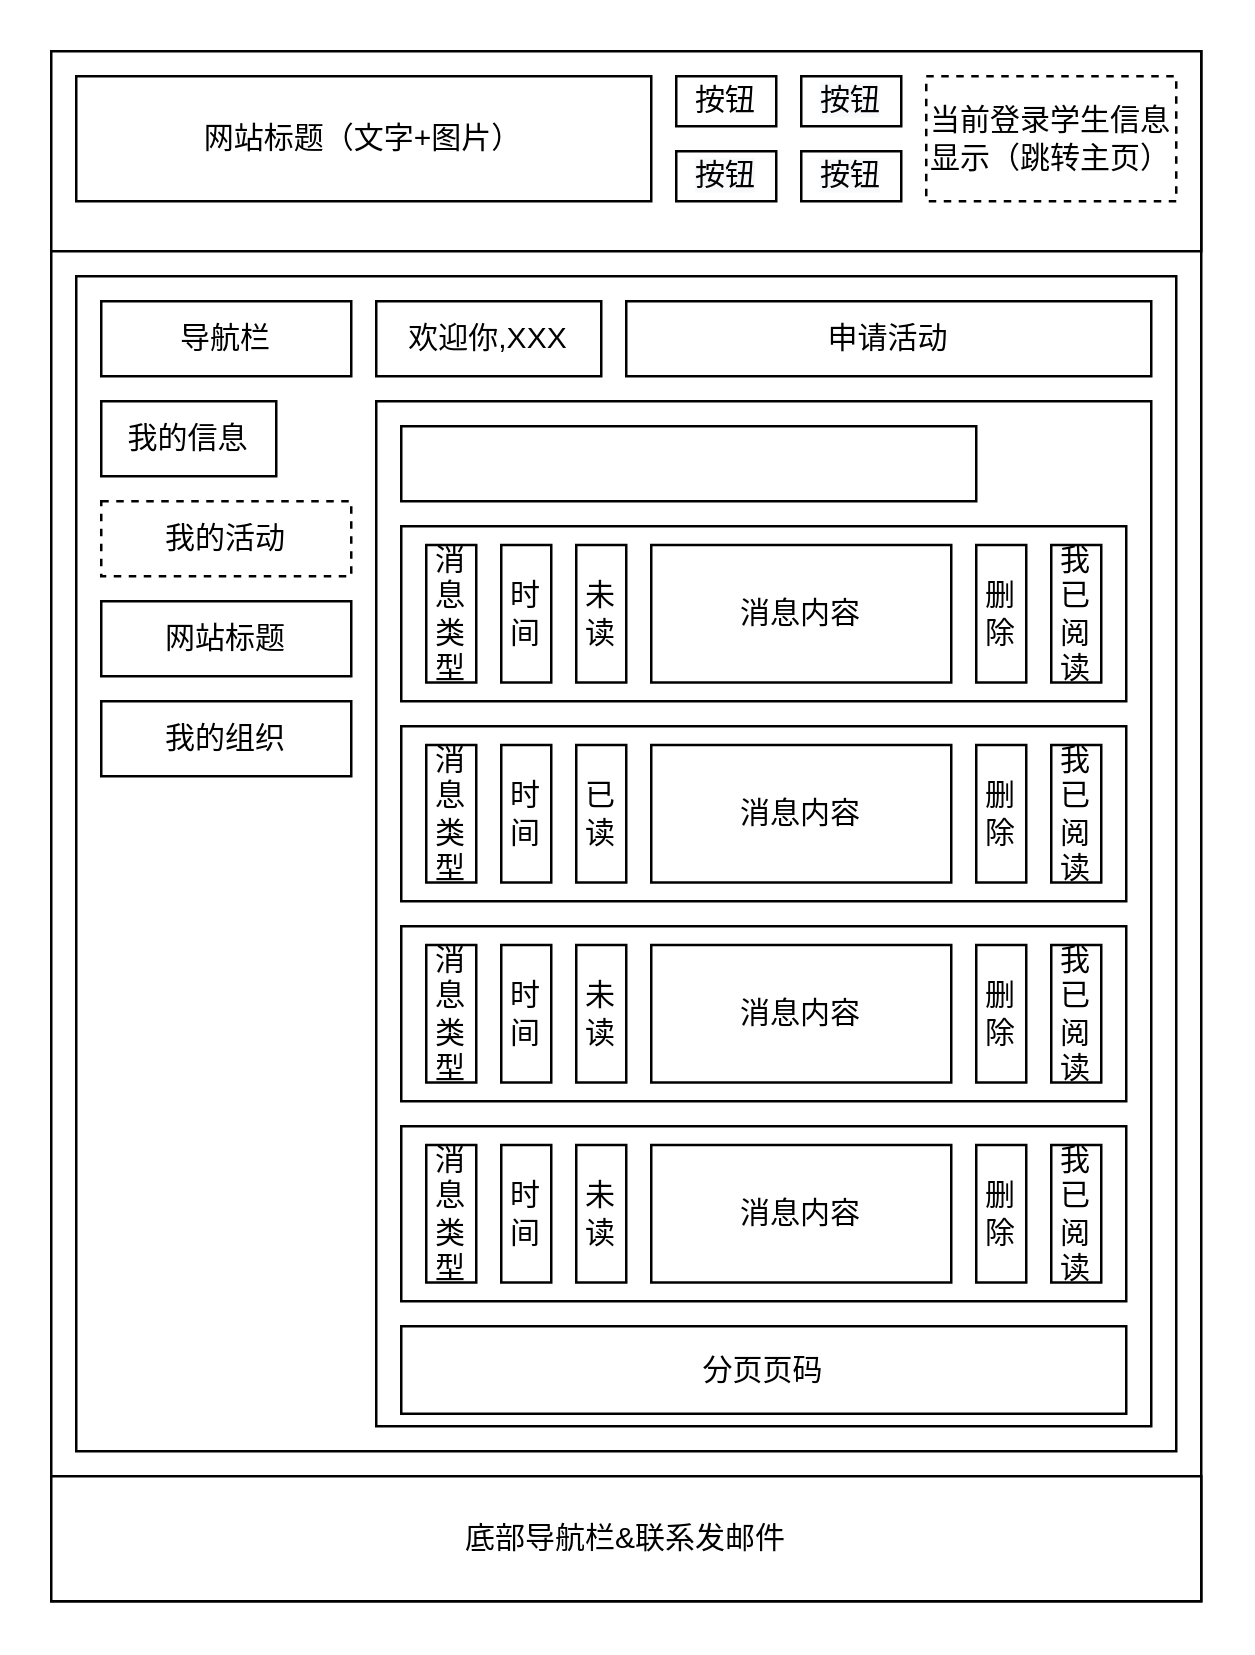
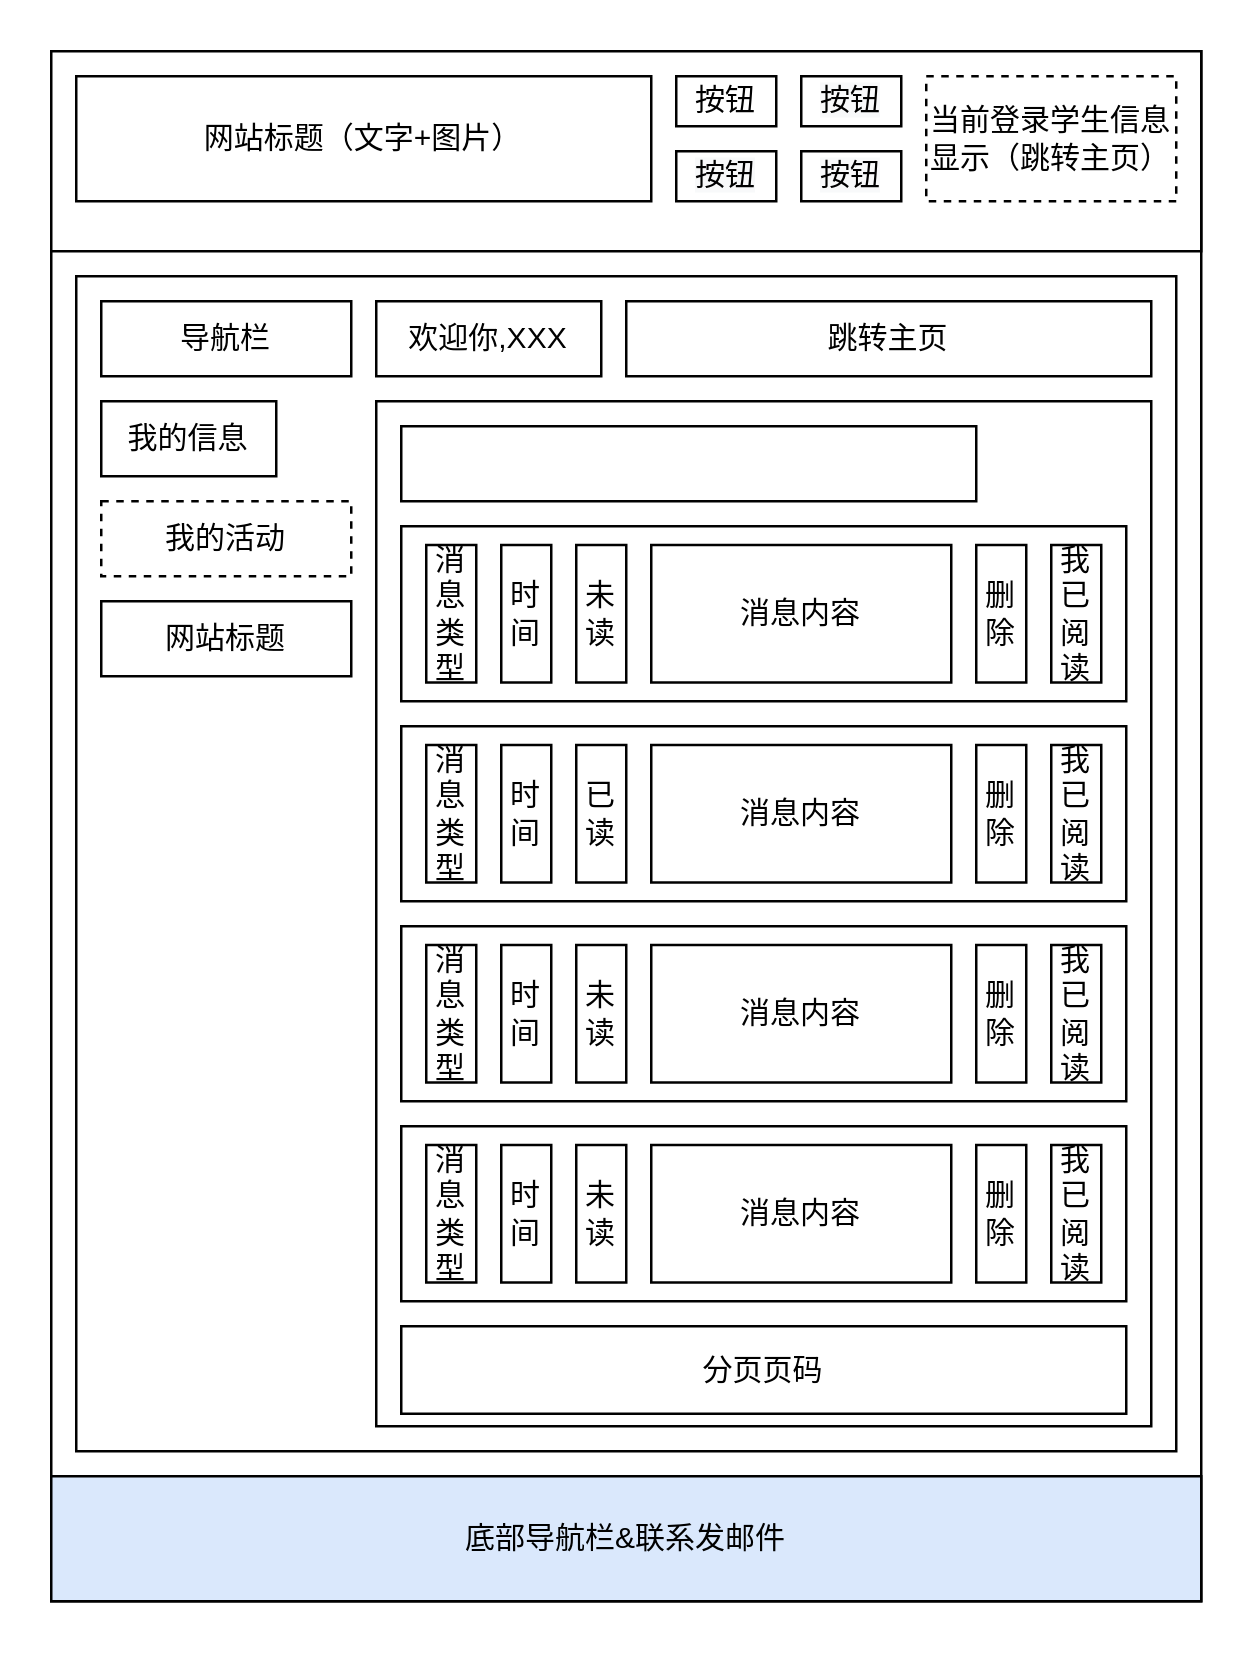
  <mxCell id="0" />
  <mxCell id="1" parent="0" />
  <mxCell id="2" value="" style="rounded=0;whiteSpace=wrap;html=1;" parent="1" vertex="1"><mxGeometry x="20" y="20" width="460" height="620" as="geometry" /></mxCell>
- <mxCell id="3" value="底部导航栏&amp;amp;联系发邮件" style="rounded=0;whiteSpace=wrap;html=1;" parent="1" vertex="1"><mxGeometry x="20" y="590" width="460" height="50" as="geometry" /></mxCell>
+ <mxCell id="3" value="底部导航栏&amp;amp;联系发邮件" style="rounded=0;whiteSpace=wrap;html=1;fillColor=#dae8fc;" parent="1" vertex="1"><mxGeometry x="20" y="590" width="460" height="50" as="geometry" /></mxCell>
  <mxCell id="4" value="" style="rounded=0;whiteSpace=wrap;html=1;" parent="1" vertex="1"><mxGeometry x="20" y="20" width="460" height="80" as="geometry" /></mxCell>
  <mxCell id="5" value="网站标题（文字+图片）" style="rounded=0;whiteSpace=wrap;html=1;" parent="1" vertex="1"><mxGeometry x="30" y="30" width="230" height="50" as="geometry" /></mxCell>
  <mxCell id="6" value="当前登录学生信息显示（跳转主页）" style="rounded=0;whiteSpace=wrap;html=1;dashed=1;" parent="1" vertex="1"><mxGeometry x="370" y="30" width="100" height="50" as="geometry" /></mxCell>
  <mxCell id="7" value="按钮" style="rounded=0;whiteSpace=wrap;html=1;" parent="1" vertex="1"><mxGeometry x="270" y="30" width="40" height="20" as="geometry" /></mxCell>
  <mxCell id="8" value="&#10;&#10;&lt;span style=&quot;color: rgb(0, 0, 0); font-family: helvetica; font-size: 12px; font-style: normal; font-weight: 400; letter-spacing: normal; text-align: center; text-indent: 0px; text-transform: none; word-spacing: 0px; background-color: rgb(248, 249, 250); display: inline; float: none;&quot;&gt;按钮&lt;/span&gt;&#10;&#10;" style="rounded=0;whiteSpace=wrap;html=1;" parent="1" vertex="1"><mxGeometry x="320" y="30" width="40" height="20" as="geometry" /></mxCell>
  <mxCell id="9" value="&#10;&#10;&lt;span style=&quot;color: rgb(0, 0, 0); font-family: helvetica; font-size: 12px; font-style: normal; font-weight: 400; letter-spacing: normal; text-align: center; text-indent: 0px; text-transform: none; word-spacing: 0px; background-color: rgb(248, 249, 250); display: inline; float: none;&quot;&gt;按钮&lt;/span&gt;&#10;&#10;" style="rounded=0;whiteSpace=wrap;html=1;" parent="1" vertex="1"><mxGeometry x="270" y="60" width="40" height="20" as="geometry" /></mxCell>
  <mxCell id="10" value="&#10;&#10;&lt;span style=&quot;color: rgb(0, 0, 0); font-family: helvetica; font-size: 12px; font-style: normal; font-weight: 400; letter-spacing: normal; text-align: center; text-indent: 0px; text-transform: none; word-spacing: 0px; background-color: rgb(248, 249, 250); display: inline; float: none;&quot;&gt;按钮&lt;/span&gt;&#10;&#10;" style="rounded=0;whiteSpace=wrap;html=1;" parent="1" vertex="1"><mxGeometry x="320" y="60" width="40" height="20" as="geometry" /></mxCell>
  <mxCell id="11" value="" style="rounded=0;whiteSpace=wrap;html=1;" parent="1" vertex="1"><mxGeometry x="30" y="110" width="440" height="470" as="geometry" /></mxCell>
  <mxCell id="12" value="我的信息" style="rounded=0;whiteSpace=wrap;html=1;" parent="1" vertex="1"><mxGeometry x="40" y="160" width="70" height="30" as="geometry" /></mxCell>
  <mxCell id="13" value="我的活动" style="rounded=0;whiteSpace=wrap;html=1;dashed=1;" parent="1" vertex="1"><mxGeometry x="40" y="200" width="100" height="30" as="geometry" /></mxCell>
  <mxCell id="14" value="网站标题" style="rounded=0;whiteSpace=wrap;html=1;" parent="1" vertex="1"><mxGeometry x="40" y="240" width="100" height="30" as="geometry" /></mxCell>
- <mxCell id="15" value="我的组织" style="rounded=0;whiteSpace=wrap;html=1;" parent="1" vertex="1"><mxGeometry x="40" y="280" width="100" height="30" as="geometry" /></mxCell>
  <mxCell id="16" value="" style="rounded=0;whiteSpace=wrap;html=1;" parent="1" vertex="1"><mxGeometry x="150" y="160" width="310" height="410" as="geometry" /></mxCell>
  <mxCell id="17" value="导航栏" style="rounded=0;whiteSpace=wrap;html=1;" parent="1" vertex="1"><mxGeometry x="40" y="120" width="100" height="30" as="geometry" /></mxCell>
  <mxCell id="18" value="" style="rounded=0;whiteSpace=wrap;html=1;" parent="1" vertex="1"><mxGeometry x="160" y="210" width="290" height="70" as="geometry" /></mxCell>
  <mxCell id="19" value="分页页码" style="rounded=0;whiteSpace=wrap;html=1;" parent="1" vertex="1"><mxGeometry x="160" y="530" width="290" height="35" as="geometry" /></mxCell>
  <mxCell id="20" value="消息类型" style="rounded=0;whiteSpace=wrap;html=1;" parent="1" vertex="1"><mxGeometry x="170" y="217.5" width="20" height="55" as="geometry" /></mxCell>
  <mxCell id="21" value="消息内容" style="rounded=0;whiteSpace=wrap;html=1;" parent="1" vertex="1"><mxGeometry x="260" y="217.5" width="120" height="55" as="geometry" /></mxCell>
  <mxCell id="22" value="我已阅读" style="rounded=0;whiteSpace=wrap;html=1;" parent="1" vertex="1"><mxGeometry x="420" y="217.5" width="20" height="55" as="geometry" /></mxCell>
  <mxCell id="23" value="时间" style="rounded=0;whiteSpace=wrap;html=1;" parent="1" vertex="1"><mxGeometry x="200" y="217.5" width="20" height="55" as="geometry" /></mxCell>
  <mxCell id="24" value="" style="rounded=0;whiteSpace=wrap;html=1;" parent="1" vertex="1"><mxGeometry x="160" y="290" width="290" height="70" as="geometry" /></mxCell>
  <mxCell id="25" value="消息类型" style="rounded=0;whiteSpace=wrap;html=1;" parent="1" vertex="1"><mxGeometry x="170" y="297.5" width="20" height="55" as="geometry" /></mxCell>
  <mxCell id="26" value="消息内容" style="rounded=0;whiteSpace=wrap;html=1;" parent="1" vertex="1"><mxGeometry x="260" y="297.5" width="120" height="55" as="geometry" /></mxCell>
  <mxCell id="27" value="我已阅读" style="rounded=0;whiteSpace=wrap;html=1;" parent="1" vertex="1"><mxGeometry x="420" y="297.5" width="20" height="55" as="geometry" /></mxCell>
  <mxCell id="28" value="时间" style="rounded=0;whiteSpace=wrap;html=1;" parent="1" vertex="1"><mxGeometry x="200" y="297.5" width="20" height="55" as="geometry" /></mxCell>
  <mxCell id="29" value="" style="rounded=0;whiteSpace=wrap;html=1;" parent="1" vertex="1"><mxGeometry x="160" y="370" width="290" height="70" as="geometry" /></mxCell>
  <mxCell id="30" value="消息类型" style="rounded=0;whiteSpace=wrap;html=1;" parent="1" vertex="1"><mxGeometry x="170" y="377.5" width="20" height="55" as="geometry" /></mxCell>
  <mxCell id="31" value="消息内容" style="rounded=0;whiteSpace=wrap;html=1;" parent="1" vertex="1"><mxGeometry x="260" y="377.5" width="120" height="55" as="geometry" /></mxCell>
  <mxCell id="32" value="我已阅读" style="rounded=0;whiteSpace=wrap;html=1;" parent="1" vertex="1"><mxGeometry x="420" y="377.5" width="20" height="55" as="geometry" /></mxCell>
  <mxCell id="33" value="时间" style="rounded=0;whiteSpace=wrap;html=1;" parent="1" vertex="1"><mxGeometry x="200" y="377.5" width="20" height="55" as="geometry" /></mxCell>
  <mxCell id="34" value="" style="rounded=0;whiteSpace=wrap;html=1;" parent="1" vertex="1"><mxGeometry x="160" y="450" width="290" height="70" as="geometry" /></mxCell>
  <mxCell id="35" value="消息类型" style="rounded=0;whiteSpace=wrap;html=1;" parent="1" vertex="1"><mxGeometry x="170" y="457.5" width="20" height="55" as="geometry" /></mxCell>
  <mxCell id="36" value="消息内容" style="rounded=0;whiteSpace=wrap;html=1;" parent="1" vertex="1"><mxGeometry x="260" y="457.5" width="120" height="55" as="geometry" /></mxCell>
  <mxCell id="37" value="我已阅读" style="rounded=0;whiteSpace=wrap;html=1;" parent="1" vertex="1"><mxGeometry x="420" y="457.5" width="20" height="55" as="geometry" /></mxCell>
  <mxCell id="38" value="时间" style="rounded=0;whiteSpace=wrap;html=1;" parent="1" vertex="1"><mxGeometry x="200" y="457.5" width="20" height="55" as="geometry" /></mxCell>
  <mxCell id="39" value="" style="rounded=0;whiteSpace=wrap;html=1;" parent="1" vertex="1"><mxGeometry x="160" y="170" width="230" height="30" as="geometry" /></mxCell>
- <mxCell id="40" value="申请活动" style="rounded=0;whiteSpace=wrap;html=1;" parent="1" vertex="1"><mxGeometry x="250" y="120" width="210" height="30" as="geometry" /></mxCell>
+ <mxCell id="40" value="跳转主页" style="rounded=0;whiteSpace=wrap;html=1;" parent="1" vertex="1"><mxGeometry x="250" y="120" width="210" height="30" as="geometry" /></mxCell>
  <mxCell id="41" value="欢迎你,XXX" style="rounded=0;whiteSpace=wrap;html=1;" parent="1" vertex="1"><mxGeometry x="150" y="120" width="90" height="30" as="geometry" /></mxCell>
  <mxCell id="42" value="未读" style="rounded=0;whiteSpace=wrap;html=1;" parent="1" vertex="1"><mxGeometry x="230" y="217.5" width="20" height="55" as="geometry" /></mxCell>
  <mxCell id="43" value="已读" style="rounded=0;whiteSpace=wrap;html=1;" parent="1" vertex="1"><mxGeometry x="230" y="297.5" width="20" height="55" as="geometry" /></mxCell>
  <mxCell id="44" value="未读" style="rounded=0;whiteSpace=wrap;html=1;" parent="1" vertex="1"><mxGeometry x="230" y="457.5" width="20" height="55" as="geometry" /></mxCell>
  <mxCell id="45" value="未读" style="rounded=0;whiteSpace=wrap;html=1;" parent="1" vertex="1"><mxGeometry x="230" y="377.5" width="20" height="55" as="geometry" /></mxCell>
  <mxCell id="46" value="删除" style="rounded=0;whiteSpace=wrap;html=1;" vertex="1" parent="1"><mxGeometry x="390" y="217.5" width="20" height="55" as="geometry" /></mxCell>
  <mxCell id="47" value="删除" style="rounded=0;whiteSpace=wrap;html=1;" vertex="1" parent="1"><mxGeometry x="390" y="297.5" width="20" height="55" as="geometry" /></mxCell>
  <mxCell id="48" value="删除" style="rounded=0;whiteSpace=wrap;html=1;" vertex="1" parent="1"><mxGeometry x="390" y="377.5" width="20" height="55" as="geometry" /></mxCell>
  <mxCell id="49" value="删除" style="rounded=0;whiteSpace=wrap;html=1;" vertex="1" parent="1"><mxGeometry x="390" y="457.5" width="20" height="55" as="geometry" /></mxCell>
